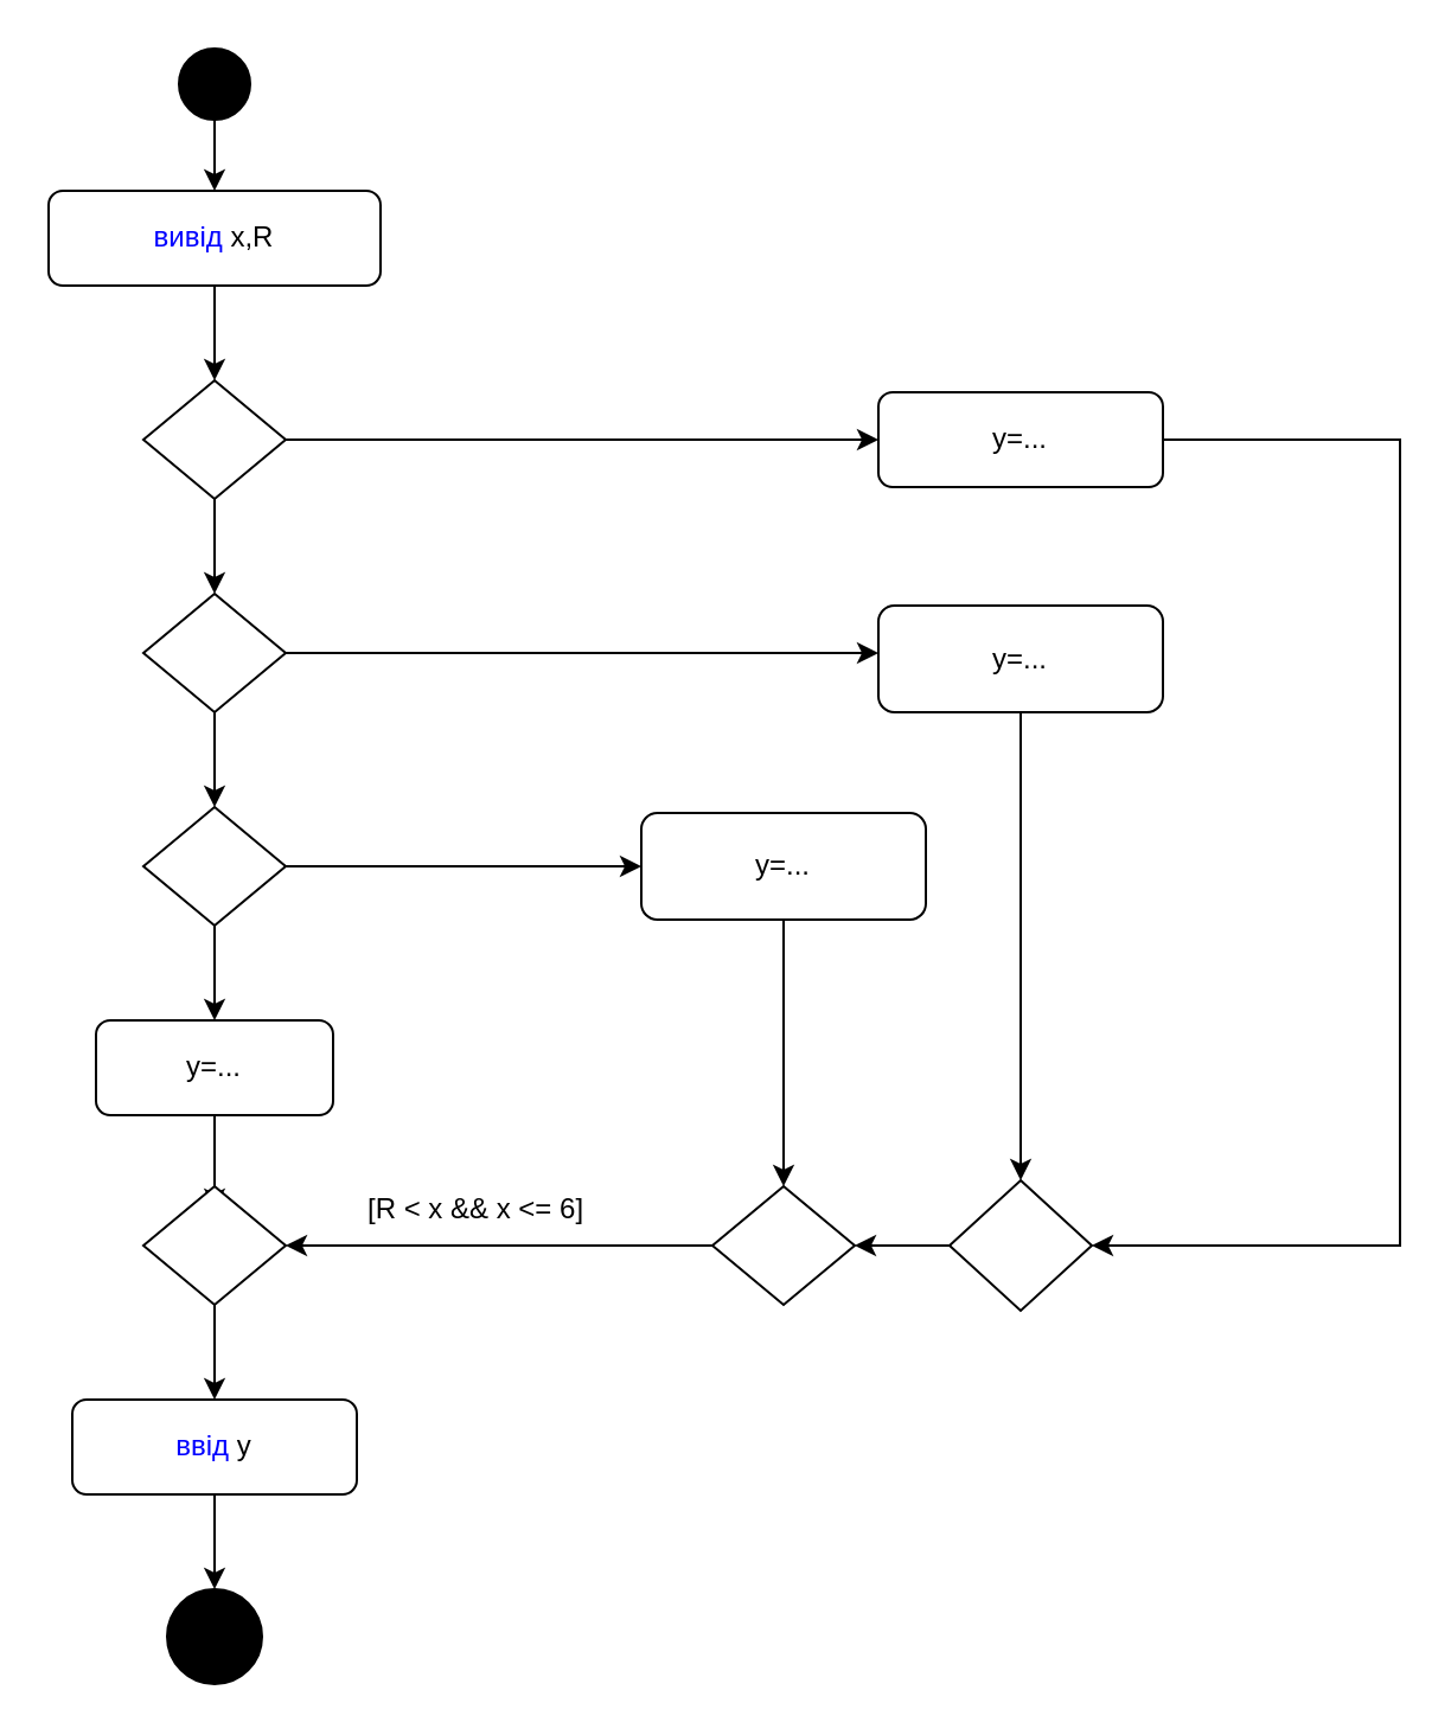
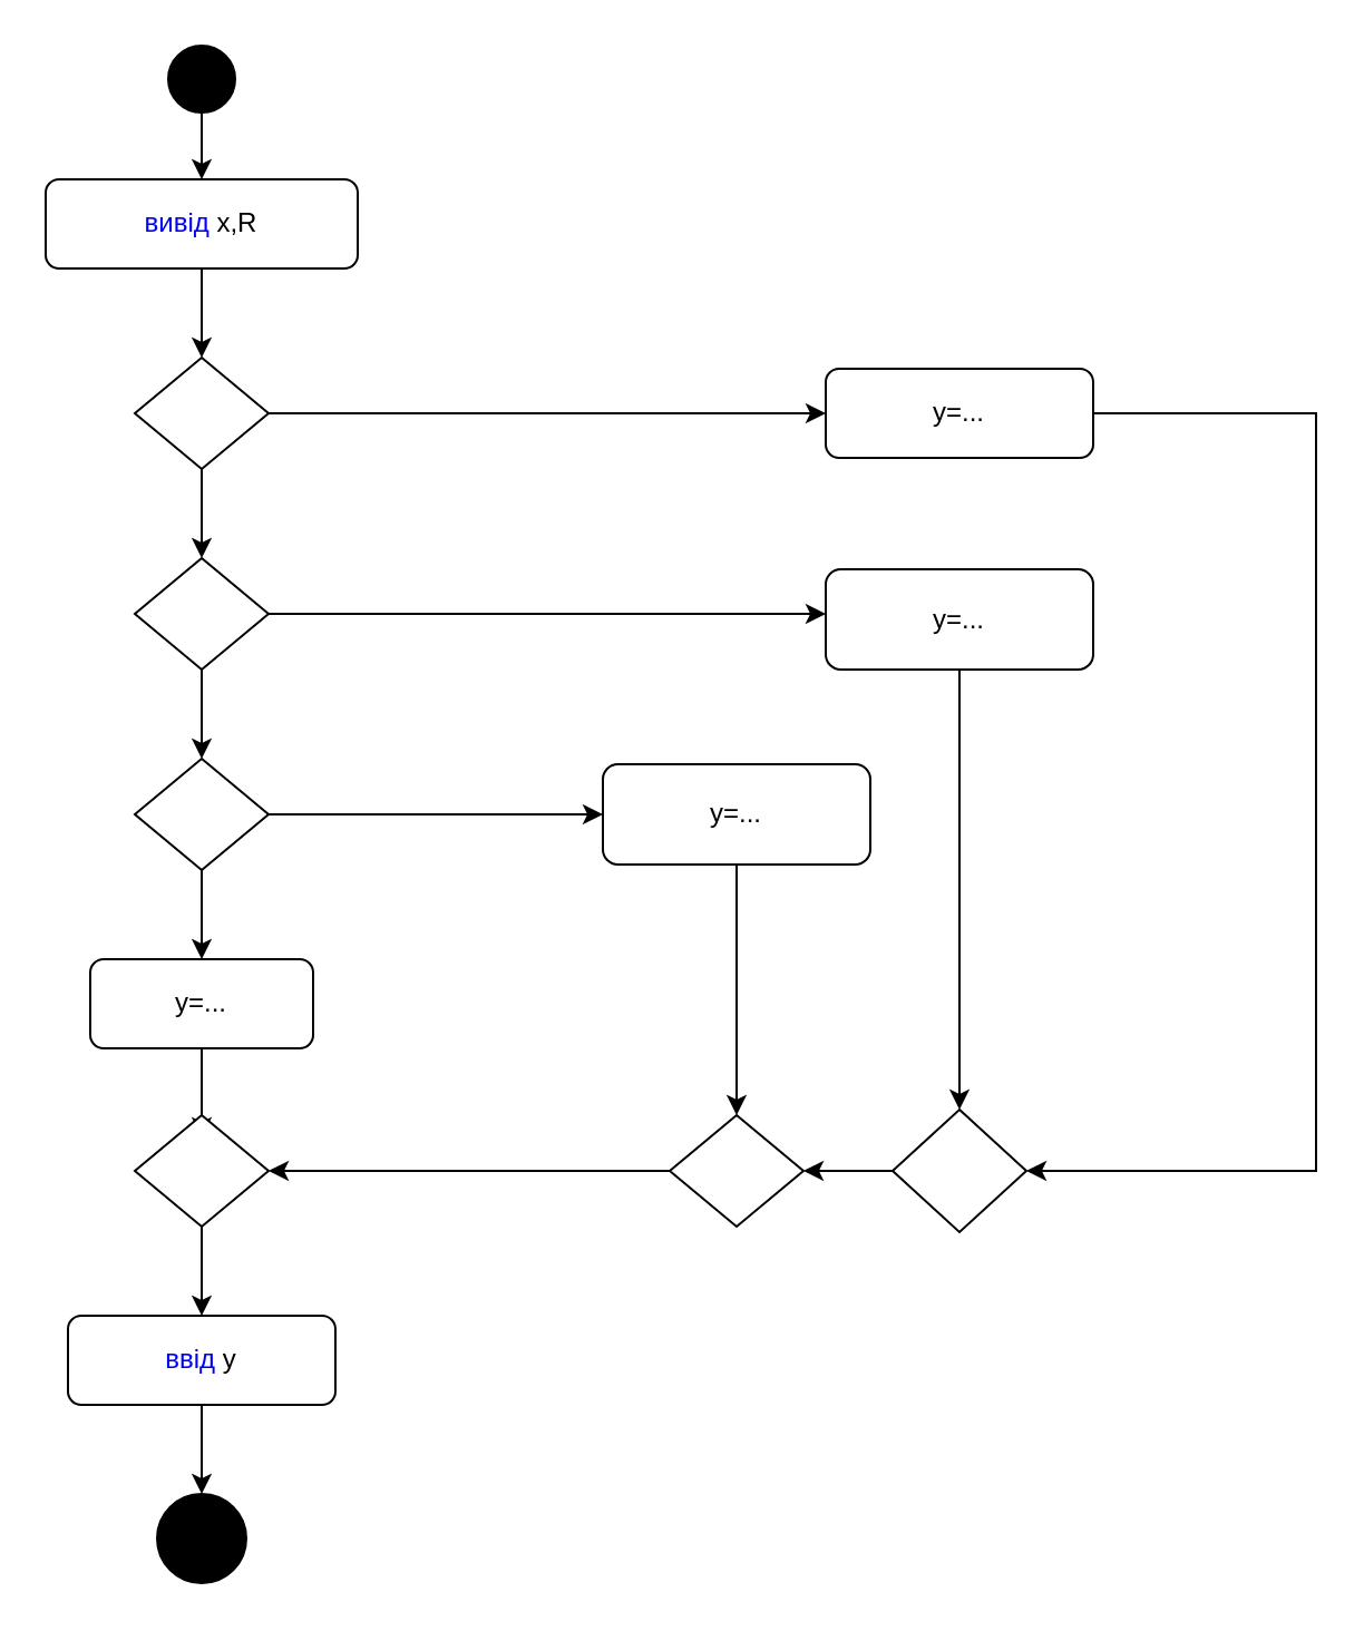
  <mxCell id="0" />
  <mxCell id="1" parent="0" />
  <mxCell id="2" style="edgeStyle=orthogonalEdgeStyle;rounded=0;orthogonalLoop=1;jettySize=auto;html=1;" edge="1" parent="1" source="3"><mxGeometry relative="1" as="geometry"><mxPoint x="90" y="80" as="targetPoint" /></mxGeometry></mxCell>
  <mxCell id="3" value="" style="ellipse;whiteSpace=wrap;html=1;aspect=fixed;fillColor=#000000;" vertex="1" parent="1"><mxGeometry x="75" y="20" width="30" height="30" as="geometry" /></mxCell>
  <mxCell id="4" style="edgeStyle=orthogonalEdgeStyle;rounded=0;orthogonalLoop=1;jettySize=auto;html=1;" edge="1" parent="1" source="5"><mxGeometry relative="1" as="geometry"><mxPoint x="90" y="160" as="targetPoint" /></mxGeometry></mxCell>
  <mxCell id="5" value="&lt;font color=&quot;#0000ff&quot;&gt;вивід&lt;/font&gt; x,R" style="rounded=1;whiteSpace=wrap;html=1;fillColor=#FFFFFF;" vertex="1" parent="1"><mxGeometry x="20" y="80" width="140" height="40" as="geometry" /></mxCell>
  <mxCell id="6" style="edgeStyle=orthogonalEdgeStyle;rounded=0;orthogonalLoop=1;jettySize=auto;html=1;" edge="1" parent="1" source="8"><mxGeometry relative="1" as="geometry"><mxPoint x="370" y="185" as="targetPoint" /></mxGeometry></mxCell>
  <mxCell id="7" style="edgeStyle=orthogonalEdgeStyle;rounded=0;orthogonalLoop=1;jettySize=auto;html=1;" edge="1" parent="1" source="8"><mxGeometry relative="1" as="geometry"><mxPoint x="90" y="250" as="targetPoint" /></mxGeometry></mxCell>
  <mxCell id="8" value="" style="rhombus;whiteSpace=wrap;html=1;fillColor=#FFFFFF;" vertex="1" parent="1"><mxGeometry x="60" y="160" width="60" height="50" as="geometry" /></mxCell>
  <mxCell id="9" style="edgeStyle=orthogonalEdgeStyle;rounded=0;orthogonalLoop=1;jettySize=auto;html=1;entryX=1;entryY=0.5;entryDx=0;entryDy=0;" edge="1" parent="1" source="10" target="28"><mxGeometry relative="1" as="geometry"><mxPoint x="570" y="480" as="targetPoint" /><Array as="points"><mxPoint x="590" y="185" /><mxPoint x="590" y="525" /></Array></mxGeometry></mxCell>
  <mxCell id="10" value="y=..." style="rounded=1;whiteSpace=wrap;html=1;fillColor=#FFFFFF;" vertex="1" parent="1"><mxGeometry x="370" y="165" width="120" height="40" as="geometry" /></mxCell>
  <mxCell id="11" style="edgeStyle=orthogonalEdgeStyle;rounded=0;orthogonalLoop=1;jettySize=auto;html=1;" edge="1" parent="1" source="13"><mxGeometry relative="1" as="geometry"><mxPoint x="370" y="275" as="targetPoint" /></mxGeometry></mxCell>
  <mxCell id="12" style="edgeStyle=orthogonalEdgeStyle;rounded=0;orthogonalLoop=1;jettySize=auto;html=1;" edge="1" parent="1" source="13"><mxGeometry relative="1" as="geometry"><mxPoint x="90" y="340" as="targetPoint" /></mxGeometry></mxCell>
  <mxCell id="13" value="" style="rhombus;whiteSpace=wrap;html=1;fillColor=#FFFFFF;" vertex="1" parent="1"><mxGeometry x="60" y="250" width="60" height="50" as="geometry" /></mxCell>
  <mxCell id="14" style="edgeStyle=orthogonalEdgeStyle;rounded=0;orthogonalLoop=1;jettySize=auto;html=1;entryX=0.5;entryY=0;entryDx=0;entryDy=0;" edge="1" parent="1" source="15" target="28"><mxGeometry relative="1" as="geometry"><mxPoint x="430" y="440" as="targetPoint" /></mxGeometry></mxCell>
  <mxCell id="15" value="y=..." style="rounded=1;whiteSpace=wrap;html=1;fillColor=#FFFFFF;" vertex="1" parent="1"><mxGeometry x="370" y="255" width="120" height="45" as="geometry" /></mxCell>
  <mxCell id="16" style="edgeStyle=orthogonalEdgeStyle;rounded=0;orthogonalLoop=1;jettySize=auto;html=1;" edge="1" parent="1" source="18"><mxGeometry relative="1" as="geometry"><mxPoint x="270" y="365" as="targetPoint" /></mxGeometry></mxCell>
  <mxCell id="17" style="edgeStyle=orthogonalEdgeStyle;rounded=0;orthogonalLoop=1;jettySize=auto;html=1;" edge="1" parent="1" source="18"><mxGeometry relative="1" as="geometry"><mxPoint x="90" y="430" as="targetPoint" /></mxGeometry></mxCell>
  <mxCell id="18" value="" style="rhombus;whiteSpace=wrap;html=1;fillColor=#FFFFFF;" vertex="1" parent="1"><mxGeometry x="60" y="340" width="60" height="50" as="geometry" /></mxCell>
  <mxCell id="19" style="edgeStyle=orthogonalEdgeStyle;rounded=0;orthogonalLoop=1;jettySize=auto;html=1;entryX=0.5;entryY=0;entryDx=0;entryDy=0;" edge="1" parent="1" source="20" target="26"><mxGeometry relative="1" as="geometry"><mxPoint x="330" y="450" as="targetPoint" /></mxGeometry></mxCell>
  <mxCell id="20" value="y=..." style="rounded=1;whiteSpace=wrap;html=1;fillColor=#FFFFFF;" vertex="1" parent="1"><mxGeometry x="270" y="342.5" width="120" height="45" as="geometry" /></mxCell>
  <mxCell id="21" style="edgeStyle=orthogonalEdgeStyle;rounded=0;orthogonalLoop=1;jettySize=auto;html=1;" edge="1" parent="1" source="22"><mxGeometry relative="1" as="geometry"><mxPoint x="90" y="510" as="targetPoint" /></mxGeometry></mxCell>
  <mxCell id="22" value="y=..." style="rounded=1;whiteSpace=wrap;html=1;fillColor=#FFFFFF;" vertex="1" parent="1"><mxGeometry x="40" y="430" width="100" height="40" as="geometry" /></mxCell>
  <mxCell id="23" style="edgeStyle=orthogonalEdgeStyle;rounded=0;orthogonalLoop=1;jettySize=auto;html=1;" edge="1" parent="1" source="24"><mxGeometry relative="1" as="geometry"><mxPoint x="90" y="590" as="targetPoint" /></mxGeometry></mxCell>
  <mxCell id="24" value="" style="rhombus;whiteSpace=wrap;html=1;fillColor=#FFFFFF;" vertex="1" parent="1"><mxGeometry x="60" y="500" width="60" height="50" as="geometry" /></mxCell>
  <mxCell id="25" style="edgeStyle=orthogonalEdgeStyle;rounded=0;orthogonalLoop=1;jettySize=auto;html=1;entryX=1;entryY=0.5;entryDx=0;entryDy=0;" edge="1" parent="1" source="26" target="24"><mxGeometry relative="1" as="geometry" /></mxCell>
  <mxCell id="26" value="" style="rhombus;whiteSpace=wrap;html=1;fillColor=#FFFFFF;" vertex="1" parent="1"><mxGeometry x="300" y="500" width="60" height="50" as="geometry" /></mxCell>
  <mxCell id="27" style="edgeStyle=orthogonalEdgeStyle;rounded=0;orthogonalLoop=1;jettySize=auto;html=1;entryX=1;entryY=0.5;entryDx=0;entryDy=0;" edge="1" parent="1" source="28" target="26"><mxGeometry relative="1" as="geometry" /></mxCell>
  <mxCell id="28" value="" style="rhombus;whiteSpace=wrap;html=1;fillColor=#FFFFFF;" vertex="1" parent="1"><mxGeometry x="400" y="497.5" width="60" height="55" as="geometry" /></mxCell>
  <mxCell id="29" style="edgeStyle=orthogonalEdgeStyle;rounded=0;orthogonalLoop=1;jettySize=auto;html=1;" edge="1" parent="1" source="30"><mxGeometry relative="1" as="geometry"><mxPoint x="90" y="670" as="targetPoint" /></mxGeometry></mxCell>
  <mxCell id="30" value="&lt;font color=&quot;#0000ff&quot;&gt;ввід &lt;/font&gt;y" style="rounded=1;whiteSpace=wrap;html=1;fillColor=#FFFFFF;" vertex="1" parent="1"><mxGeometry x="30" y="590" width="120" height="40" as="geometry" /></mxCell>
- <mxCell id="31" value="[R &amp;lt; x &amp;amp;&amp;amp; x &amp;lt;= 6]" style="text;html=1;align=center;verticalAlign=middle;resizable=0;points=[];autosize=1;" vertex="1" parent="1"><mxGeometry x="145" y="500" width="110" height="20" as="geometry" /></mxCell>
  <mxCell id="32" value="" style="ellipse;shape=doubleEllipse;whiteSpace=wrap;html=1;aspect=fixed;fillColor=#000000;" vertex="1" parent="1"><mxGeometry x="70" y="670" width="40" height="40" as="geometry" /></mxCell>
